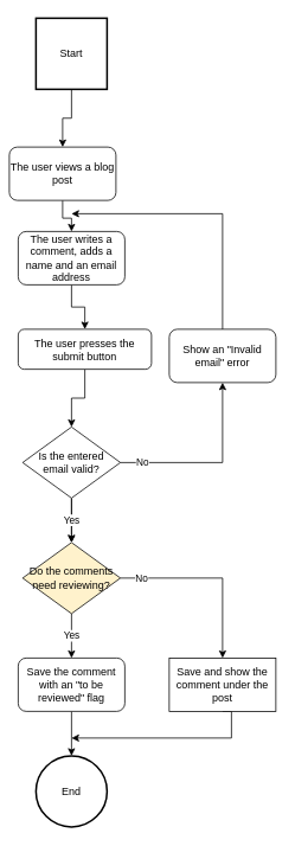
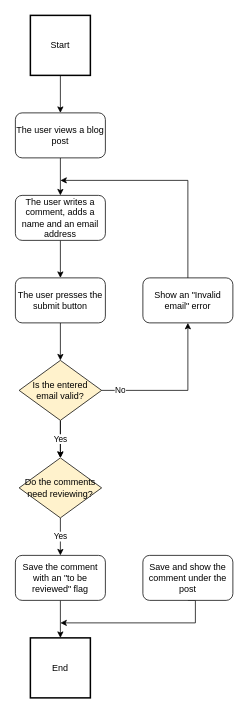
  <mxCell id="0" />
  <mxCell id="1" parent="0" />
  <mxCell id="2" style="edgeStyle=orthogonalEdgeStyle;rounded=0;orthogonalLoop=1;jettySize=auto;html=1;" edge="1" parent="1" source="3" target="6"><mxGeometry relative="1" as="geometry" /></mxCell>
  <mxCell id="3" value="Start" style="whiteSpace=wrap;html=1;aspect=fixed;strokeWidth=2;rounded=0;" vertex="1" parent="1"><mxGeometry x="40" y="20" width="80" height="80" as="geometry" /></mxCell>
- <mxCell id="4" value="&lt;div&gt;End&lt;/div&gt;" style="ellipse;whiteSpace=wrap;html=1;aspect=fixed;strokeWidth=2;" vertex="1" parent="1"><mxGeometry x="40" y="850" width="80" height="80" as="geometry" /></mxCell>
+ <mxCell id="4" value="&lt;div&gt;End&lt;/div&gt;" style="whiteSpace=wrap;html=1;aspect=fixed;strokeWidth=2;rounded=0;" vertex="1" parent="1"><mxGeometry x="40" y="850" width="80" height="80" as="geometry" /></mxCell>
  <mxCell id="5" style="edgeStyle=orthogonalEdgeStyle;rounded=0;orthogonalLoop=1;jettySize=auto;html=1;" edge="1" parent="1" source="6" target="8"><mxGeometry relative="1" as="geometry" /></mxCell>
- <mxCell id="6" value="The user views a blog post" style="rounded=1;whiteSpace=wrap;html=1;strokeWidth=1;" vertex="1" parent="1"><mxGeometry x="10" y="165" width="120" height="60" as="geometry" /></mxCell>
+ <mxCell id="6" value="The user views a blog post" style="rounded=1;whiteSpace=wrap;html=1;strokeWidth=1;" vertex="1" parent="1"><mxGeometry x="20" y="150" width="120" height="60" as="geometry" /></mxCell>
  <mxCell id="7" style="edgeStyle=orthogonalEdgeStyle;rounded=0;orthogonalLoop=1;jettySize=auto;html=1;" edge="1" parent="1" source="8" target="10"><mxGeometry relative="1" as="geometry" /></mxCell>
  <mxCell id="8" value="The user writes a comment, adds a name and an email address" style="rounded=1;whiteSpace=wrap;html=1;strokeWidth=1;" vertex="1" parent="1"><mxGeometry x="20" y="260" width="120" height="60" as="geometry" /></mxCell>
  <mxCell id="9" style="edgeStyle=orthogonalEdgeStyle;rounded=0;orthogonalLoop=1;jettySize=auto;html=1;" edge="1" parent="1" source="10" target="14"><mxGeometry relative="1" as="geometry" /></mxCell>
- <mxCell id="10" value="The user presses the submit button" style="rounded=1;whiteSpace=wrap;html=1;strokeWidth=1;" vertex="1" parent="1"><mxGeometry x="20" y="370" width="150" height="45" as="geometry" /></mxCell>
+ <mxCell id="10" value="The user presses the submit button" style="rounded=1;whiteSpace=wrap;html=1;strokeWidth=1;" vertex="1" parent="1"><mxGeometry x="20" y="370" width="120" height="60" as="geometry" /></mxCell>
  <mxCell id="11" style="edgeStyle=orthogonalEdgeStyle;rounded=0;orthogonalLoop=1;jettySize=auto;html=1;" edge="1" parent="1" source="14" target="17"><mxGeometry relative="1" as="geometry" /></mxCell>
  <mxCell id="12" value="No" style="edgeStyle=orthogonalEdgeStyle;rounded=0;orthogonalLoop=1;jettySize=auto;html=1;" edge="1" parent="1" source="14" target="19"><mxGeometry x="-0.756" relative="1" as="geometry"><mxPoint as="offset" /></mxGeometry></mxCell>
  <mxCell id="13" value="Yes" style="edgeStyle=orthogonalEdgeStyle;rounded=0;orthogonalLoop=1;jettySize=auto;html=1;" edge="1" parent="1" source="14" target="17"><mxGeometry relative="1" as="geometry" /></mxCell>
- <mxCell id="14" value="&lt;div&gt;Is the entered&lt;/div&gt;&lt;div&gt;email valid?&lt;br&gt;&lt;/div&gt;" style="rhombus;whiteSpace=wrap;html=1;strokeWidth=1;" vertex="1" parent="1"><mxGeometry x="25" y="480" width="110" height="80" as="geometry" /></mxCell>
+ <mxCell id="14" value="&lt;div&gt;Is the entered&lt;/div&gt;&lt;div&gt;email valid?&lt;br&gt;&lt;/div&gt;" style="rhombus;whiteSpace=wrap;html=1;strokeWidth=1;fillColor=#fff2cc;" vertex="1" parent="1"><mxGeometry x="25" y="480" width="110" height="80" as="geometry" /></mxCell>
  <mxCell id="15" value="Yes" style="edgeStyle=orthogonalEdgeStyle;rounded=0;orthogonalLoop=1;jettySize=auto;html=1;" edge="1" parent="1" source="17" target="21"><mxGeometry relative="1" as="geometry" /></mxCell>
- <mxCell id="16" value="No" style="edgeStyle=orthogonalEdgeStyle;rounded=0;orthogonalLoop=1;jettySize=auto;html=1;" edge="1" parent="1" source="17" target="23"><mxGeometry x="-0.767" relative="1" as="geometry"><mxPoint as="offset" /></mxGeometry></mxCell>
  <mxCell id="17" value="&lt;div&gt;Do the comments&lt;/div&gt;&lt;div&gt;need reviewing?&lt;br&gt;&lt;/div&gt;" style="rhombus;whiteSpace=wrap;html=1;strokeWidth=1;fillColor=#fff2cc;" vertex="1" parent="1"><mxGeometry x="25" y="610" width="110" height="80" as="geometry" /></mxCell>
  <mxCell id="18" style="edgeStyle=orthogonalEdgeStyle;rounded=0;orthogonalLoop=1;jettySize=auto;html=1;" edge="1" parent="1" source="19"><mxGeometry relative="1" as="geometry"><mxPoint x="80" y="240" as="targetPoint" /><Array as="points"><mxPoint x="250" y="240" /></Array></mxGeometry></mxCell>
  <mxCell id="19" value="Show an &quot;Invalid email&quot; error" style="rounded=1;whiteSpace=wrap;html=1;strokeWidth=1;" vertex="1" parent="1"><mxGeometry x="190" y="370" width="120" height="60" as="geometry" /></mxCell>
  <mxCell id="20" style="edgeStyle=orthogonalEdgeStyle;rounded=0;orthogonalLoop=1;jettySize=auto;html=1;" edge="1" parent="1" source="21" target="4"><mxGeometry relative="1" as="geometry" /></mxCell>
  <mxCell id="21" value="Save the comment with an &quot;to be reviewed&quot; flag" style="rounded=1;whiteSpace=wrap;html=1;strokeWidth=1;" vertex="1" parent="1"><mxGeometry x="20" y="740" width="120" height="60" as="geometry" /></mxCell>
  <mxCell id="22" style="edgeStyle=orthogonalEdgeStyle;rounded=0;orthogonalLoop=1;jettySize=auto;html=1;exitX=0.5;exitY=1;exitDx=0;exitDy=0;" edge="1" parent="1" source="23"><mxGeometry relative="1" as="geometry"><mxPoint x="80" y="830" as="targetPoint" /><Array as="points"><mxPoint x="260" y="830" /></Array></mxGeometry></mxCell>
- <mxCell id="23" value="Save and show the comment under the post" style="whiteSpace=wrap;html=1;strokeWidth=1;rounded=0;" vertex="1" parent="1"><mxGeometry x="190" y="740" width="120" height="60" as="geometry" /></mxCell>
+ <mxCell id="23" value="Save and show the comment under the post" style="rounded=1;whiteSpace=wrap;html=1;strokeWidth=1;" vertex="1" parent="1"><mxGeometry x="190" y="740" width="120" height="60" as="geometry" /></mxCell>
